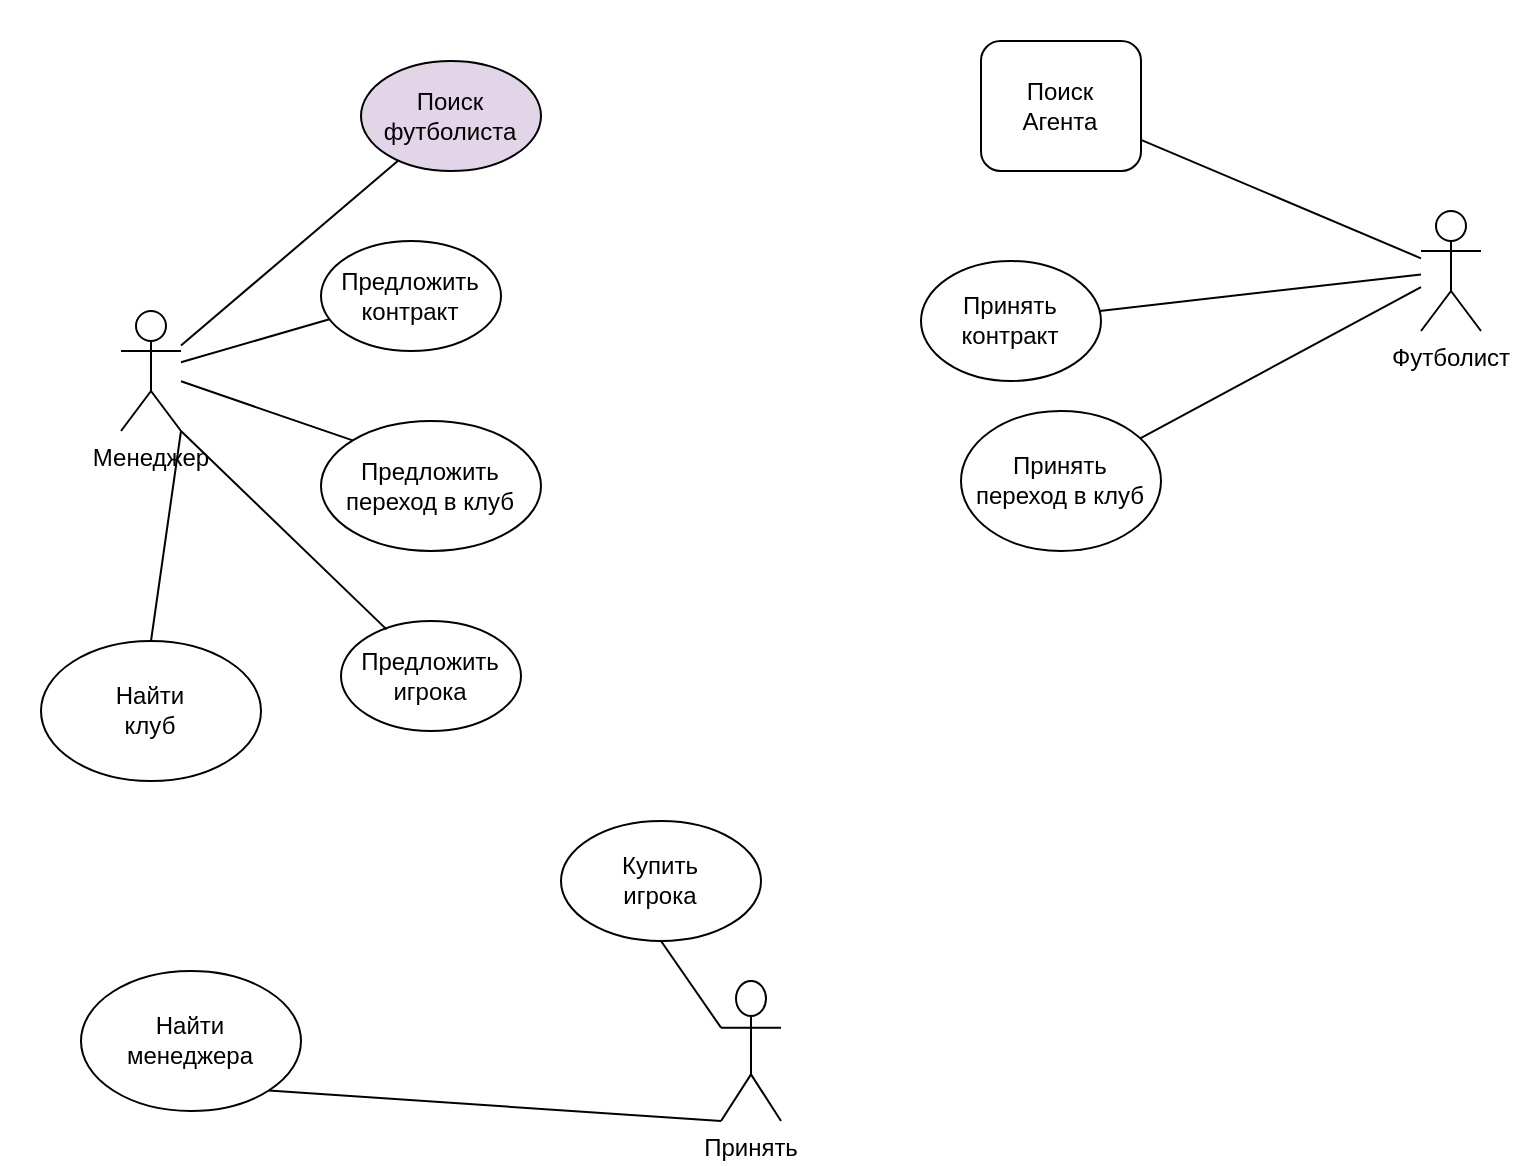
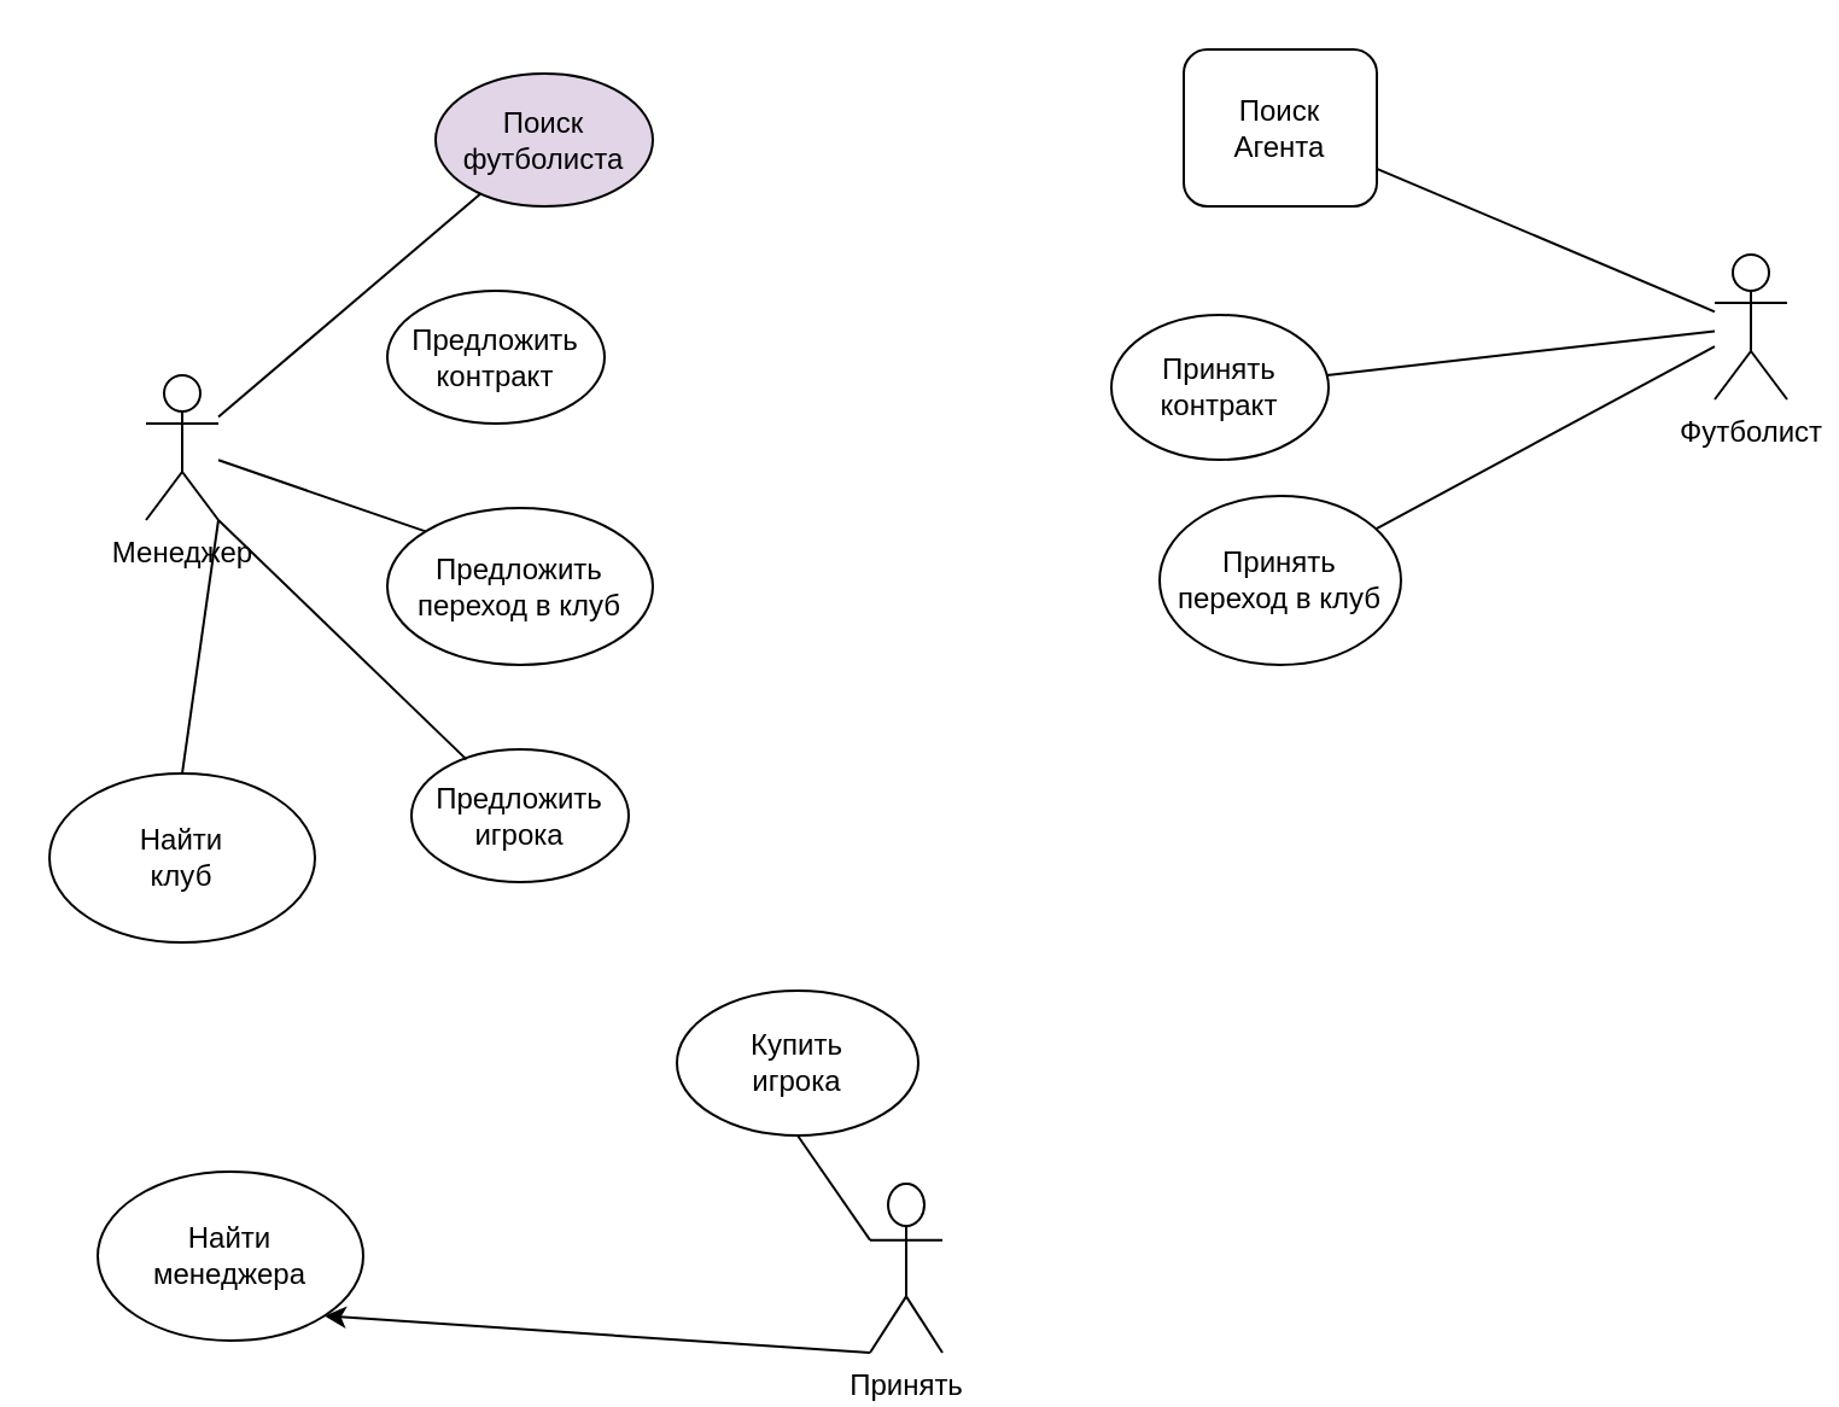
  <mxCell id="0" />
  <mxCell id="1" parent="0" />
  <mxCell id="2" style="edgeStyle=none;orthogonalLoop=1;jettySize=auto;html=1;endArrow=none;endFill=0;" edge="1" parent="1" source="5" target="6"><mxGeometry relative="1" as="geometry" /></mxCell>
- <mxCell id="3" style="edgeStyle=none;orthogonalLoop=1;jettySize=auto;html=1;endArrow=none;endFill=0;" edge="1" parent="1" source="5" target="7"><mxGeometry relative="1" as="geometry" /></mxCell>
  <mxCell id="4" style="edgeStyle=none;orthogonalLoop=1;jettySize=auto;html=1;endArrow=none;endFill=0;entryX=0;entryY=0;entryDx=0;entryDy=0;" edge="1" parent="1" source="5" target="15"><mxGeometry relative="1" as="geometry"><mxPoint x="122.259" y="286.789" as="targetPoint" /></mxGeometry></mxCell>
  <mxCell id="5" value="Менеджер" style="shape=umlActor;verticalLabelPosition=bottom;verticalAlign=top;html=1;outlineConnect=0;" vertex="1" parent="1"><mxGeometry x="60" y="155" width="30" height="60" as="geometry" /></mxCell>
  <mxCell id="6" value="Поиск &lt;br&gt;футболиста" style="ellipse;whiteSpace=wrap;html=1;fillColor=#e1d5e7;" vertex="1" parent="1"><mxGeometry x="180" y="30" width="90" height="55" as="geometry" /></mxCell>
  <mxCell id="7" value="Предложить&lt;br&gt;контракт" style="ellipse;whiteSpace=wrap;html=1;" vertex="1" parent="1"><mxGeometry x="160" y="120" width="90" height="55" as="geometry" /></mxCell>
  <mxCell id="8" style="edgeStyle=none;orthogonalLoop=1;jettySize=auto;html=1;endArrow=none;endFill=0;" edge="1" parent="1" source="10" target="12"><mxGeometry relative="1" as="geometry" /></mxCell>
  <mxCell id="9" style="edgeStyle=none;orthogonalLoop=1;jettySize=auto;html=1;endArrow=none;endFill=0;" edge="1" parent="1" source="10" target="13"><mxGeometry relative="1" as="geometry" /></mxCell>
  <mxCell id="10" value="Футболист" style="shape=umlActor;verticalLabelPosition=bottom;verticalAlign=top;html=1;outlineConnect=0;" vertex="1" parent="1"><mxGeometry x="710" y="105" width="30" height="60" as="geometry" /></mxCell>
  <mxCell id="11" value="Принять&lt;br&gt;контракт" style="ellipse;whiteSpace=wrap;html=1;" vertex="1" parent="1"><mxGeometry x="460" y="130" width="90" height="60" as="geometry" /></mxCell>
  <mxCell id="12" value="Поиск&lt;br&gt;Агента" style="whiteSpace=wrap;html=1;rounded=1;" vertex="1" parent="1"><mxGeometry x="490" y="20" width="80" height="65" as="geometry" /></mxCell>
  <mxCell id="13" value="Принять&lt;br&gt;переход в клуб" style="ellipse;whiteSpace=wrap;html=1;" vertex="1" parent="1"><mxGeometry x="480" y="205" width="100" height="70" as="geometry" /></mxCell>
  <mxCell id="14" value="" style="endArrow=none;html=1;endFill=0;" edge="1" parent="1" source="10" target="11"><mxGeometry width="50" height="50" relative="1" as="geometry"><mxPoint x="450" y="165" as="sourcePoint" /><mxPoint x="500" y="115" as="targetPoint" /></mxGeometry></mxCell>
  <mxCell id="15" value="Предложить&lt;br&gt;переход в клуб" style="ellipse;whiteSpace=wrap;html=1;strokeColor=#000000;" vertex="1" parent="1"><mxGeometry x="160" y="210" width="110" height="65" as="geometry" /></mxCell>
  <mxCell id="16" value="Принять" style="shape=umlActor;verticalLabelPosition=bottom;verticalAlign=top;html=1;outlineConnect=0;strokeColor=#000000;" vertex="1" parent="1"><mxGeometry x="360" y="490" width="30" height="70" as="geometry" /></mxCell>
  <mxCell id="17" value="Найти&lt;br&gt;менеджера" style="ellipse;whiteSpace=wrap;html=1;strokeColor=#000000;" vertex="1" parent="1"><mxGeometry x="40" y="485" width="110" height="70" as="geometry" /></mxCell>
- <mxCell id="18" value="" style="endArrow=none;html=1;entryX=1;entryY=1;entryDx=0;entryDy=0;exitX=0;exitY=1;exitDx=0;exitDy=0;exitPerimeter=0;" edge="1" parent="1" source="16" target="17"><mxGeometry width="50" height="50" relative="1" as="geometry"><mxPoint x="290" y="510" as="sourcePoint" /><mxPoint x="340" y="460" as="targetPoint" /></mxGeometry></mxCell>
+ <mxCell id="18" value="" style="endArrow=classic;html=1;entryX=1;entryY=1;entryDx=0;entryDy=0;exitX=0;exitY=1;exitDx=0;exitDy=0;exitPerimeter=0;" edge="1" parent="1" source="16" target="17"><mxGeometry width="50" height="50" relative="1" as="geometry"><mxPoint x="290" y="510" as="sourcePoint" /><mxPoint x="340" y="460" as="targetPoint" /></mxGeometry></mxCell>
  <mxCell id="19" value="" style="endArrow=none;html=1;entryX=1;entryY=1;entryDx=0;entryDy=0;entryPerimeter=0;exitX=0.5;exitY=0;exitDx=0;exitDy=0;" edge="1" parent="1" source="20" target="5"><mxGeometry width="50" height="50" relative="1" as="geometry"><mxPoint x="90" y="310" as="sourcePoint" /><mxPoint x="120" y="250" as="targetPoint" /></mxGeometry></mxCell>
  <mxCell id="20" value="Найти&lt;br&gt;клуб" style="ellipse;whiteSpace=wrap;html=1;strokeColor=#000000;" vertex="1" parent="1"><mxGeometry y="320" width="110" height="70" as="geometry" x="20" /></mxCell>
  <mxCell id="21" value="Предложить&lt;br&gt;игрока" style="ellipse;whiteSpace=wrap;html=1;strokeColor=#000000;" vertex="1" parent="1"><mxGeometry x="170" y="310" width="90" height="55" as="geometry" /></mxCell>
  <mxCell id="22" value="" style="endArrow=none;html=1;entryX=1;entryY=1;entryDx=0;entryDy=0;entryPerimeter=0;exitX=0.253;exitY=0.076;exitDx=0;exitDy=0;exitPerimeter=0;" edge="1" parent="1" source="21" target="5"><mxGeometry width="50" height="50" relative="1" as="geometry"><mxPoint x="270" y="330" as="sourcePoint" /><mxPoint x="320" y="280" as="targetPoint" /></mxGeometry></mxCell>
  <mxCell id="23" value="Купить&lt;br&gt;игрока" style="ellipse;whiteSpace=wrap;html=1;strokeColor=#000000;" vertex="1" parent="1"><mxGeometry x="280" y="410" width="100" height="60" as="geometry" /></mxCell>
  <mxCell id="24" value="" style="endArrow=none;html=1;entryX=0.5;entryY=1;entryDx=0;entryDy=0;exitX=0;exitY=0.333;exitDx=0;exitDy=0;exitPerimeter=0;" edge="1" parent="1" source="16" target="23"><mxGeometry width="50" height="50" relative="1" as="geometry"><mxPoint x="310" y="520" as="sourcePoint" /><mxPoint x="360" y="470" as="targetPoint" /></mxGeometry></mxCell>
